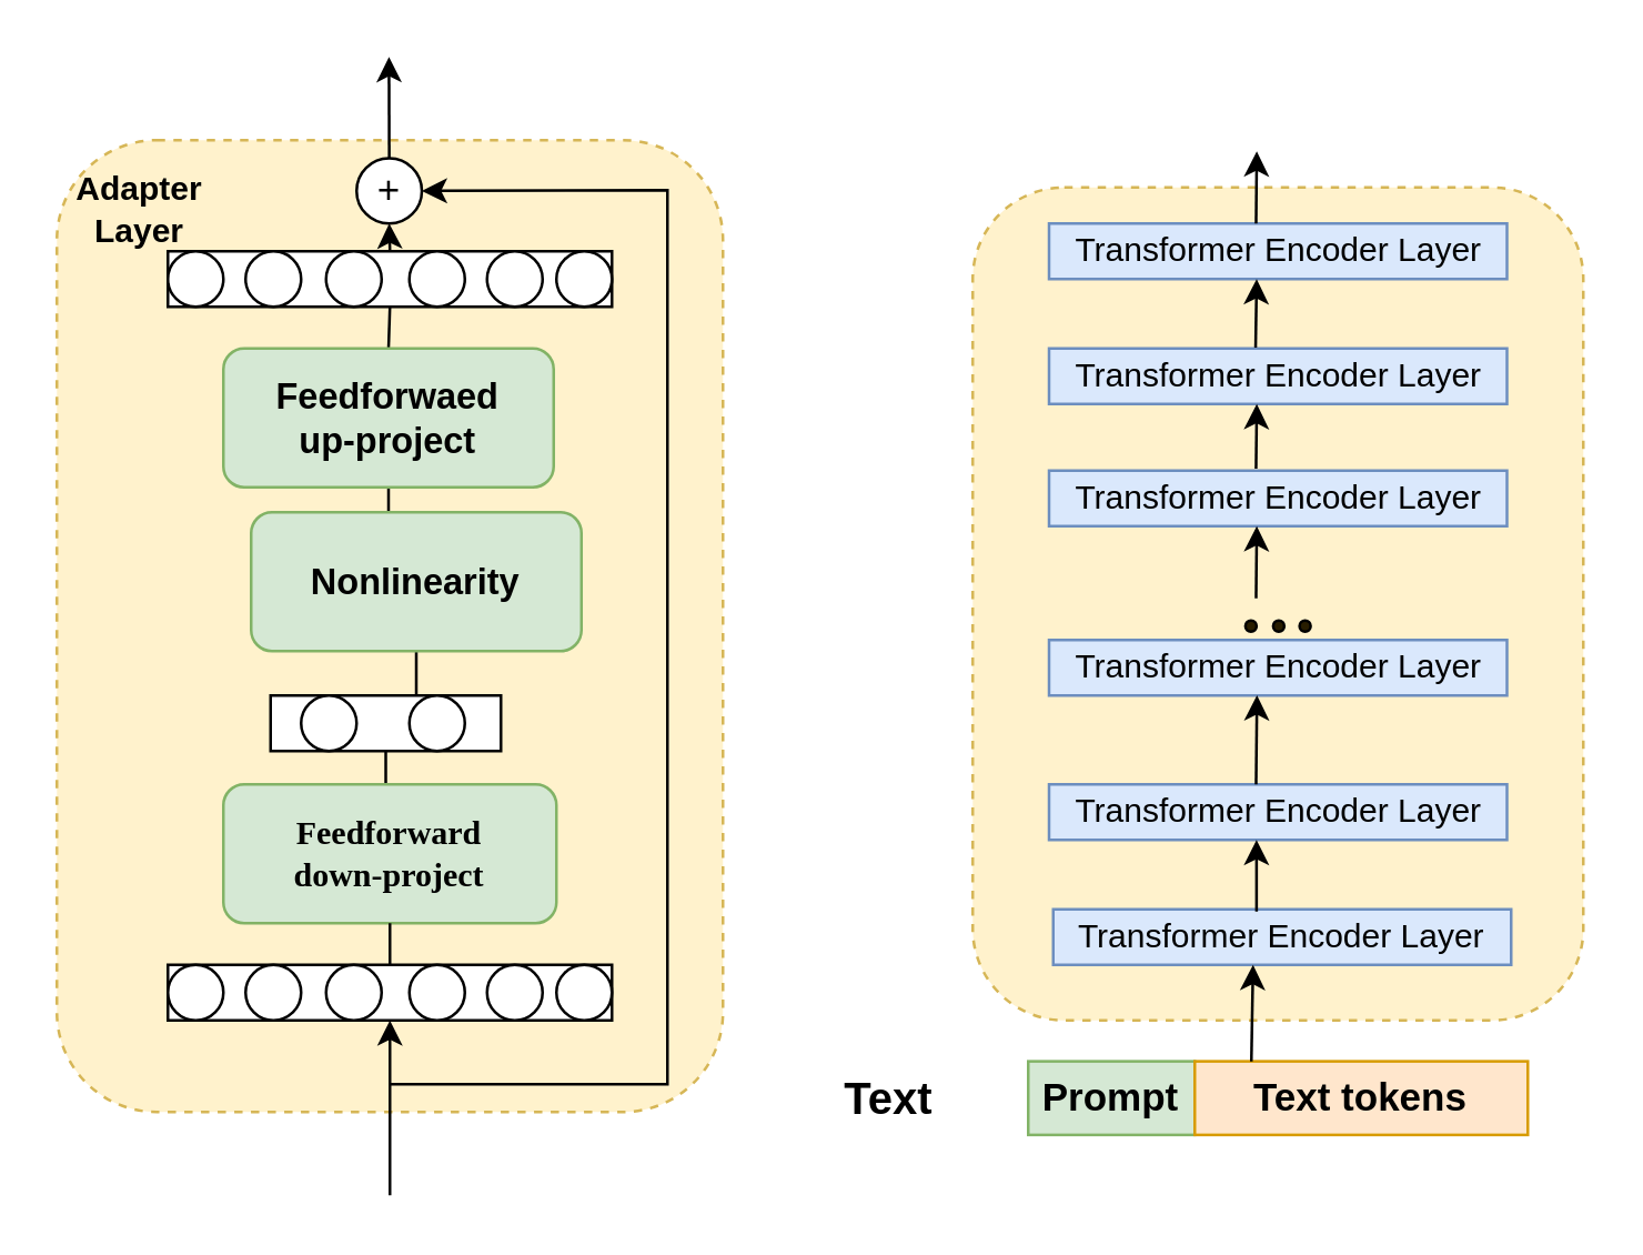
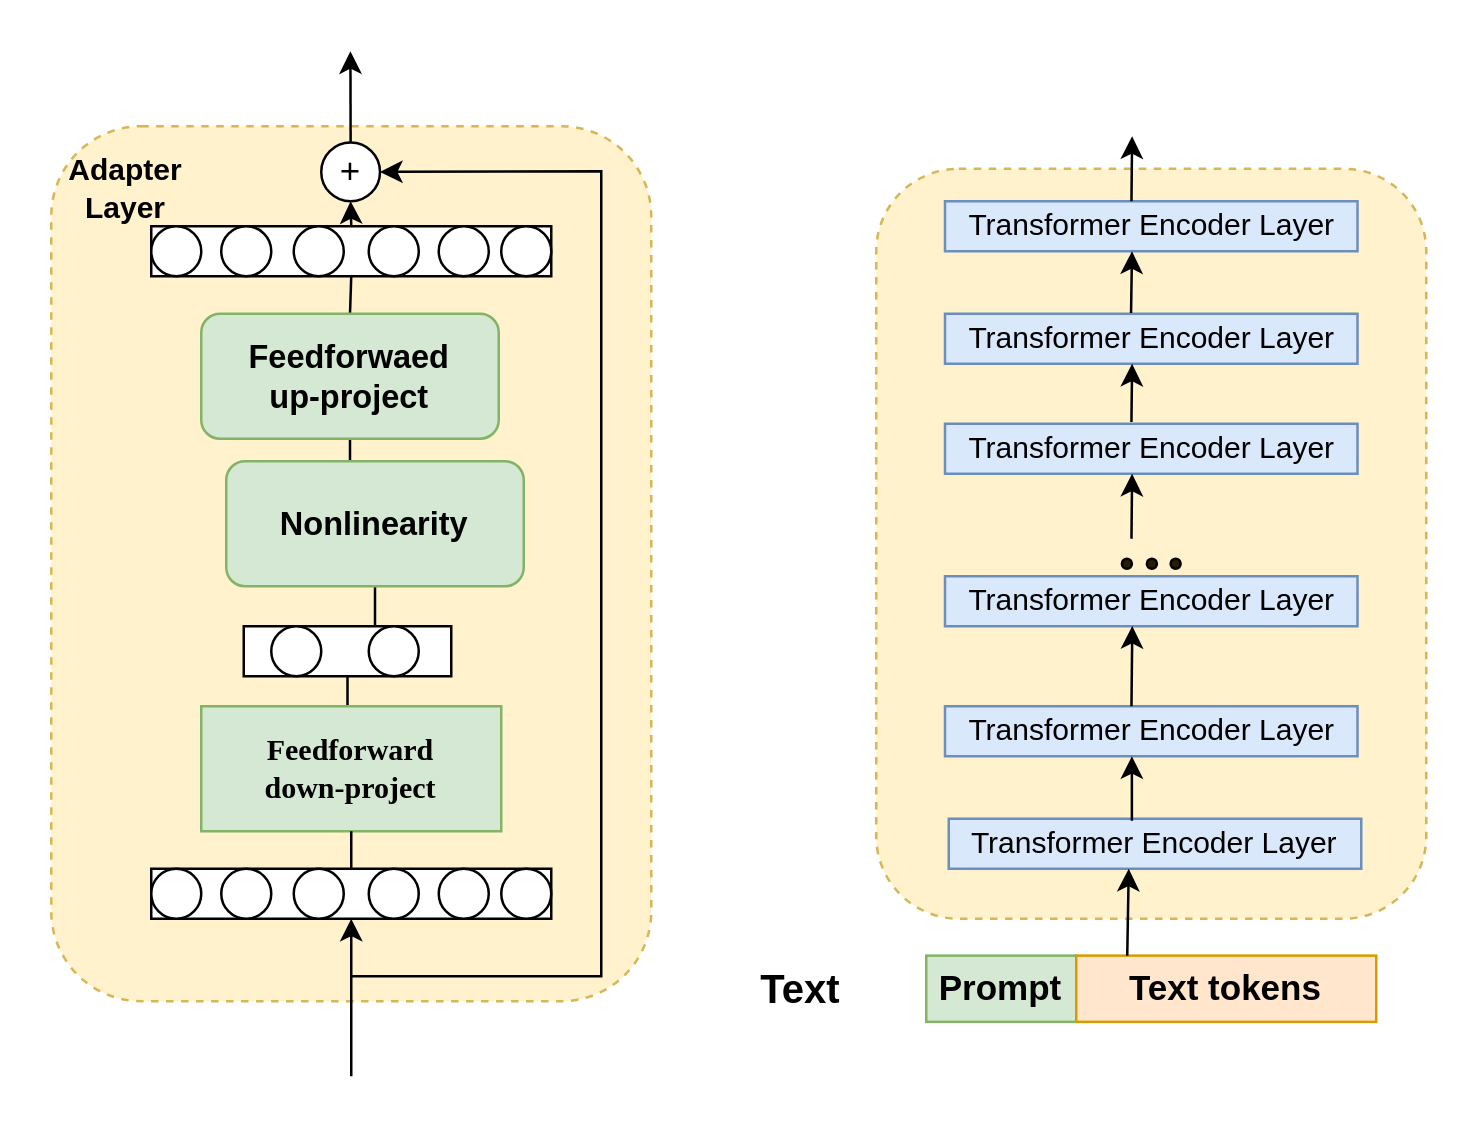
  <mxCell id="0" />
  <mxCell id="1" parent="0" />
  <mxCell id="2" value="" style="rounded=1;whiteSpace=wrap;html=1;dashed=1;fillColor=#fff2cc;strokeColor=#d6b656;" parent="1" vertex="1"><mxGeometry x="20" y="50" width="240" height="350" as="geometry" /></mxCell>
  <mxCell id="3" style="edgeStyle=orthogonalEdgeStyle;rounded=0;orthogonalLoop=1;jettySize=auto;html=1;exitX=0.5;exitY=0;exitDx=0;exitDy=0;entryX=0.5;entryY=1;entryDx=0;entryDy=0;endArrow=none;endFill=0;" parent="1" source="4" target="6" edge="1"><mxGeometry relative="1" as="geometry" /></mxCell>
- <mxCell id="4" value="&lt;b&gt;&lt;font face=&quot;Tahoma&quot;&gt;Feedforward&lt;br&gt;down-project&lt;/font&gt;&lt;/b&gt;" style="rounded=1;whiteSpace=wrap;html=1;fillColor=#d5e8d4;strokeColor=#82b366;" parent="1" vertex="1"><mxGeometry x="80" y="282" width="120" height="50" as="geometry" /></mxCell>
+ <mxCell id="4" value="&lt;b&gt;&lt;font face=&quot;Tahoma&quot;&gt;Feedforward&lt;br&gt;down-project&lt;/font&gt;&lt;/b&gt;" style="whiteSpace=wrap;html=1;fillColor=#d5e8d4;strokeColor=#82b366;rounded=0;" parent="1" vertex="1"><mxGeometry x="80" y="282" width="120" height="50" as="geometry" /></mxCell>
  <mxCell id="5" style="edgeStyle=orthogonalEdgeStyle;rounded=0;orthogonalLoop=1;jettySize=auto;html=1;exitX=0.5;exitY=0;exitDx=0;exitDy=0;entryX=0.5;entryY=1;entryDx=0;entryDy=0;endArrow=none;endFill=0;" parent="1" source="6" target="10" edge="1"><mxGeometry relative="1" as="geometry" /></mxCell>
  <mxCell id="6" value="" style="rounded=0;whiteSpace=wrap;html=1;" parent="1" vertex="1"><mxGeometry x="97" y="250" width="83" height="20" as="geometry" /></mxCell>
  <mxCell id="7" value="" style="ellipse;whiteSpace=wrap;html=1;aspect=fixed;" parent="1" vertex="1"><mxGeometry x="108" y="250" width="20" height="20" as="geometry" /></mxCell>
  <mxCell id="8" value="" style="ellipse;whiteSpace=wrap;html=1;aspect=fixed;" parent="1" vertex="1"><mxGeometry x="147" y="250" width="20" height="20" as="geometry" /></mxCell>
  <mxCell id="9" style="edgeStyle=orthogonalEdgeStyle;rounded=0;orthogonalLoop=1;jettySize=auto;html=1;exitX=0.5;exitY=0;exitDx=0;exitDy=0;entryX=0.5;entryY=1;entryDx=0;entryDy=0;endArrow=none;endFill=0;" parent="1" source="10" target="12" edge="1"><mxGeometry relative="1" as="geometry" /></mxCell>
  <mxCell id="10" value="&lt;b&gt;&lt;font style=&quot;font-size: 13px;&quot;&gt;Nonlinearity&lt;/font&gt;&lt;/b&gt;" style="rounded=1;whiteSpace=wrap;html=1;fillColor=#d5e8d4;strokeColor=#82b366;" parent="1" vertex="1"><mxGeometry x="90" y="184" width="119" height="50" as="geometry" /></mxCell>
  <mxCell id="11" style="edgeStyle=orthogonalEdgeStyle;rounded=0;orthogonalLoop=1;jettySize=auto;html=1;exitX=0.5;exitY=0;exitDx=0;exitDy=0;entryX=0.5;entryY=1;entryDx=0;entryDy=0;endArrow=none;endFill=0;" parent="1" source="12" target="14" edge="1"><mxGeometry relative="1" as="geometry" /></mxCell>
  <mxCell id="12" value="&lt;b&gt;&lt;font style=&quot;font-size: 13px;&quot;&gt;Feedforwaed&lt;br&gt;up-project&lt;br&gt;&lt;/font&gt;&lt;/b&gt;" style="rounded=1;whiteSpace=wrap;html=1;fillColor=#d5e8d4;strokeColor=#82b366;" parent="1" vertex="1"><mxGeometry x="80" y="125" width="119" height="50" as="geometry" /></mxCell>
  <mxCell id="13" value="" style="group" parent="1" vertex="1" connectable="0"><mxGeometry x="60" y="90" width="160" height="20" as="geometry" /></mxCell>
  <mxCell id="14" value="" style="rounded=0;whiteSpace=wrap;html=1;" parent="13" vertex="1"><mxGeometry width="160" height="20" as="geometry" /></mxCell>
  <mxCell id="15" value="" style="ellipse;whiteSpace=wrap;html=1;aspect=fixed;" parent="13" vertex="1"><mxGeometry width="20" height="20" as="geometry" /></mxCell>
  <mxCell id="16" value="" style="ellipse;whiteSpace=wrap;html=1;aspect=fixed;" parent="13" vertex="1"><mxGeometry x="28" width="20" height="20" as="geometry" /></mxCell>
  <mxCell id="17" value="" style="ellipse;whiteSpace=wrap;html=1;aspect=fixed;" parent="13" vertex="1"><mxGeometry x="57" width="20" height="20" as="geometry" /></mxCell>
  <mxCell id="18" value="" style="ellipse;whiteSpace=wrap;html=1;aspect=fixed;" parent="13" vertex="1"><mxGeometry x="87" width="20" height="20" as="geometry" /></mxCell>
  <mxCell id="19" value="" style="ellipse;whiteSpace=wrap;html=1;aspect=fixed;" parent="13" vertex="1"><mxGeometry x="115" width="20" height="20" as="geometry" /></mxCell>
  <mxCell id="20" value="" style="ellipse;whiteSpace=wrap;html=1;aspect=fixed;" parent="13" vertex="1"><mxGeometry x="140" width="20" height="20" as="geometry" /></mxCell>
  <mxCell id="21" value="" style="group" parent="1" vertex="1" connectable="0"><mxGeometry x="60" y="347" width="160" height="20" as="geometry" /></mxCell>
  <mxCell id="22" value="" style="rounded=0;whiteSpace=wrap;html=1;" parent="21" vertex="1"><mxGeometry width="160" height="20" as="geometry" /></mxCell>
  <mxCell id="23" value="" style="ellipse;whiteSpace=wrap;html=1;aspect=fixed;" parent="21" vertex="1"><mxGeometry width="20" height="20" as="geometry" /></mxCell>
  <mxCell id="24" value="" style="ellipse;whiteSpace=wrap;html=1;aspect=fixed;" parent="21" vertex="1"><mxGeometry x="28" width="20" height="20" as="geometry" /></mxCell>
  <mxCell id="25" value="" style="ellipse;whiteSpace=wrap;html=1;aspect=fixed;" parent="21" vertex="1"><mxGeometry x="57" width="20" height="20" as="geometry" /></mxCell>
  <mxCell id="26" value="" style="ellipse;whiteSpace=wrap;html=1;aspect=fixed;" parent="21" vertex="1"><mxGeometry x="87" width="20" height="20" as="geometry" /></mxCell>
  <mxCell id="27" value="" style="ellipse;whiteSpace=wrap;html=1;aspect=fixed;" parent="21" vertex="1"><mxGeometry x="115" width="20" height="20" as="geometry" /></mxCell>
  <mxCell id="28" value="" style="ellipse;whiteSpace=wrap;html=1;aspect=fixed;" parent="21" vertex="1"><mxGeometry x="140" width="20" height="20" as="geometry" /></mxCell>
  <mxCell id="29" value="" style="endArrow=classic;html=1;rounded=0;entryX=0.5;entryY=1;entryDx=0;entryDy=0;" parent="1" target="22" edge="1"><mxGeometry width="50" height="50" relative="1" as="geometry"><mxPoint x="140" y="430" as="sourcePoint" /><mxPoint y="460" as="targetPoint" x="130" /></mxGeometry></mxCell>
  <mxCell id="30" style="edgeStyle=orthogonalEdgeStyle;rounded=0;orthogonalLoop=1;jettySize=auto;html=1;exitX=0.5;exitY=0;exitDx=0;exitDy=0;entryX=0.5;entryY=1;entryDx=0;entryDy=0;endArrow=none;endFill=0;" parent="1" source="22" target="4" edge="1"><mxGeometry relative="1" as="geometry" /></mxCell>
  <mxCell id="31" style="edgeStyle=orthogonalEdgeStyle;rounded=0;orthogonalLoop=1;jettySize=auto;html=1;exitX=0.5;exitY=0;exitDx=0;exitDy=0;" parent="1" source="32" edge="1"><mxGeometry relative="1" as="geometry"><mxPoint x="139.667" y="20" as="targetPoint" /></mxGeometry></mxCell>
  <mxCell id="32" value="&lt;font style=&quot;font-size: 14px;&quot;&gt;+&lt;/font&gt;" style="ellipse;whiteSpace=wrap;html=1;aspect=fixed;" parent="1" vertex="1"><mxGeometry x="128" y="56.5" width="23.5" height="23.5" as="geometry" /></mxCell>
  <mxCell id="33" value="" style="endArrow=classic;html=1;rounded=0;entryX=1;entryY=0.5;entryDx=0;entryDy=0;" parent="1" target="32" edge="1"><mxGeometry width="50" height="50" relative="1" as="geometry"><mxPoint x="140" y="390" as="sourcePoint" /><mxPoint x="330" y="70" as="targetPoint" /><Array as="points"><mxPoint x="240" y="390" /><mxPoint x="240" y="68" /></Array></mxGeometry></mxCell>
  <mxCell id="34" value="&lt;b&gt;Adapter&lt;br&gt;Layer&lt;/b&gt;" style="text;html=1;strokeColor=none;fillColor=none;align=center;verticalAlign=middle;whiteSpace=wrap;rounded=0;" parent="1" vertex="1"><mxGeometry x="20" y="60" width="60" height="30" as="geometry" /></mxCell>
  <mxCell id="35" style="edgeStyle=orthogonalEdgeStyle;rounded=0;orthogonalLoop=1;jettySize=auto;html=1;exitX=0.5;exitY=0;exitDx=0;exitDy=0;entryX=0.5;entryY=1;entryDx=0;entryDy=0;" parent="1" source="14" target="32" edge="1"><mxGeometry relative="1" as="geometry" /></mxCell>
  <mxCell id="36" value="" style="rounded=1;whiteSpace=wrap;html=1;labelBorderColor=none;dashed=1;fillColor=#fff2cc;strokeColor=#d6b656;" parent="1" vertex="1"><mxGeometry x="350" y="67" width="220" height="300" as="geometry" /></mxCell>
  <mxCell id="37" value="&lt;b&gt;&lt;font style=&quot;font-size: 16px;&quot;&gt;Text&lt;/font&gt;&lt;/b&gt;" style="text;html=1;align=center;verticalAlign=middle;whiteSpace=wrap;rounded=0;" parent="1" vertex="1"><mxGeometry x="290" y="380" width="60" height="30" as="geometry" /></mxCell>
  <mxCell id="38" value="Transformer Encoder Layer" style="rounded=0;whiteSpace=wrap;html=1;fillColor=#dae8fc;strokeColor=#6c8ebf;" vertex="1" parent="1"><mxGeometry x="379" y="327" width="165" height="20" as="geometry" /></mxCell>
  <mxCell id="39" value="Transformer Encoder Layer" style="rounded=0;whiteSpace=wrap;html=1;fillColor=#dae8fc;strokeColor=#6c8ebf;" vertex="1" parent="1"><mxGeometry x="377.5" y="282" width="165" height="20" as="geometry" /></mxCell>
  <mxCell id="40" value="Transformer Encoder Layer" style="rounded=0;whiteSpace=wrap;html=1;fillColor=#dae8fc;strokeColor=#6c8ebf;" vertex="1" parent="1"><mxGeometry x="377.5" y="230" width="165" height="20" as="geometry" /></mxCell>
  <mxCell id="41" value="" style="ellipse;whiteSpace=wrap;html=1;aspect=fixed;fillStyle=auto;fillColor=#281D00;" vertex="1" parent="1"><mxGeometry x="448.25" y="223" width="4" height="4" as="geometry" /></mxCell>
  <mxCell id="42" value="" style="ellipse;whiteSpace=wrap;html=1;aspect=fixed;fillStyle=auto;fillColor=#281D00;" vertex="1" parent="1"><mxGeometry x="458.25" y="223" width="4" height="4" as="geometry" /></mxCell>
  <mxCell id="43" value="" style="ellipse;whiteSpace=wrap;html=1;aspect=fixed;fillStyle=auto;fillColor=#281D00;" vertex="1" parent="1"><mxGeometry x="467.75" y="223" width="4" height="4" as="geometry" /></mxCell>
  <mxCell id="44" value="Transformer Encoder Layer" style="rounded=0;whiteSpace=wrap;html=1;fillColor=#dae8fc;strokeColor=#6c8ebf;" vertex="1" parent="1"><mxGeometry x="377.5" y="169" width="165" height="20" as="geometry" /></mxCell>
  <mxCell id="45" value="Transformer Encoder Layer" style="rounded=0;whiteSpace=wrap;html=1;fillColor=#dae8fc;strokeColor=#6c8ebf;" vertex="1" parent="1"><mxGeometry x="377.5" y="125" width="165" height="20" as="geometry" /></mxCell>
  <mxCell id="46" value="Transformer Encoder Layer" style="rounded=0;whiteSpace=wrap;html=1;fillColor=#dae8fc;strokeColor=#6c8ebf;" vertex="1" parent="1"><mxGeometry x="377.5" y="80" width="165" height="20" as="geometry" /></mxCell>
  <mxCell id="47" value="" style="group" vertex="1" connectable="0" parent="1"><mxGeometry x="370" y="381.75" width="180" height="26.5" as="geometry" /></mxCell>
  <mxCell id="48" value="&lt;b&gt;&lt;font style=&quot;font-size: 14px;&quot;&gt;Prompt&lt;/font&gt;&lt;/b&gt;" style="rounded=0;whiteSpace=wrap;html=1;fillColor=#d5e8d4;strokeColor=#82b366;" parent="47" vertex="1"><mxGeometry width="60" height="26.5" as="geometry" /></mxCell>
  <mxCell id="49" value="&lt;b&gt;&lt;font style=&quot;font-size: 14px;&quot;&gt;Text tokens&lt;/font&gt;&lt;/b&gt;" style="rounded=0;whiteSpace=wrap;html=1;fillColor=#ffe6cc;strokeColor=#d79b00;" vertex="1" parent="47"><mxGeometry x="60" width="120" height="26.5" as="geometry" /></mxCell>
  <mxCell id="50" value="" style="endArrow=classic;html=1;rounded=0;entryX=0.131;entryY=1.011;entryDx=0;entryDy=0;entryPerimeter=0;exitX=0.17;exitY=0.001;exitDx=0;exitDy=0;exitPerimeter=0;" edge="1" parent="1" source="49"><mxGeometry width="50" height="50" relative="1" as="geometry"><mxPoint x="450" y="381" as="sourcePoint" /><mxPoint x="451" y="347" as="targetPoint" /></mxGeometry></mxCell>
  <mxCell id="51" value="" style="endArrow=classic;html=1;rounded=0;entryX=0.131;entryY=1.011;entryDx=0;entryDy=0;entryPerimeter=0;exitX=0.444;exitY=0.039;exitDx=0;exitDy=0;exitPerimeter=0;" edge="1" parent="1" source="38"><mxGeometry width="50" height="50" relative="1" as="geometry"><mxPoint x="451.25" y="337" as="sourcePoint" /><mxPoint x="452.25" y="302" as="targetPoint" /></mxGeometry></mxCell>
  <mxCell id="52" value="" style="endArrow=classic;html=1;rounded=0;entryX=0.454;entryY=0.996;entryDx=0;entryDy=0;entryPerimeter=0;exitX=0.444;exitY=0.039;exitDx=0;exitDy=0;exitPerimeter=0;" edge="1" parent="1" target="40"><mxGeometry width="50" height="50" relative="1" as="geometry"><mxPoint x="452.09" y="282" as="sourcePoint" /><mxPoint x="452.34" y="256" as="targetPoint" /></mxGeometry></mxCell>
  <mxCell id="53" value="" style="endArrow=classic;html=1;rounded=0;entryX=0.131;entryY=1.011;entryDx=0;entryDy=0;entryPerimeter=0;exitX=0.444;exitY=0.039;exitDx=0;exitDy=0;exitPerimeter=0;" edge="1" parent="1"><mxGeometry width="50" height="50" relative="1" as="geometry"><mxPoint x="452.09" y="215" as="sourcePoint" /><mxPoint x="452.34" y="189" as="targetPoint" /></mxGeometry></mxCell>
  <mxCell id="54" value="" style="endArrow=classic;html=1;rounded=0;entryX=0.131;entryY=1.011;entryDx=0;entryDy=0;entryPerimeter=0;exitX=0.452;exitY=-0.033;exitDx=0;exitDy=0;exitPerimeter=0;" edge="1" parent="1" source="44"><mxGeometry width="50" height="50" relative="1" as="geometry"><mxPoint x="452.09" y="171" as="sourcePoint" /><mxPoint x="452.34" y="145" as="targetPoint" /></mxGeometry></mxCell>
  <mxCell id="55" value="" style="endArrow=classic;html=1;rounded=0;entryX=0.131;entryY=1.011;entryDx=0;entryDy=0;entryPerimeter=0;exitX=0.451;exitY=-0.013;exitDx=0;exitDy=0;exitPerimeter=0;" edge="1" parent="1" source="45"><mxGeometry width="50" height="50" relative="1" as="geometry"><mxPoint x="452.05" y="126" as="sourcePoint" /><mxPoint x="452.3" y="100" as="targetPoint" /></mxGeometry></mxCell>
  <mxCell id="56" value="" style="endArrow=classic;html=1;rounded=0;entryX=0.131;entryY=1.011;entryDx=0;entryDy=0;entryPerimeter=0;exitX=0.444;exitY=0.039;exitDx=0;exitDy=0;exitPerimeter=0;" edge="1" parent="1"><mxGeometry width="50" height="50" relative="1" as="geometry"><mxPoint x="452.09" y="80" as="sourcePoint" /><mxPoint x="452.34" y="54" as="targetPoint" /></mxGeometry></mxCell>
